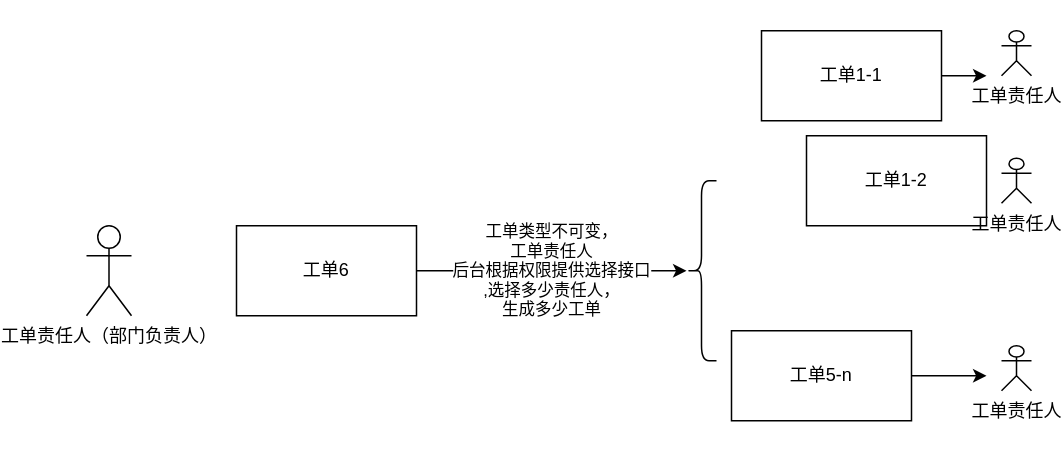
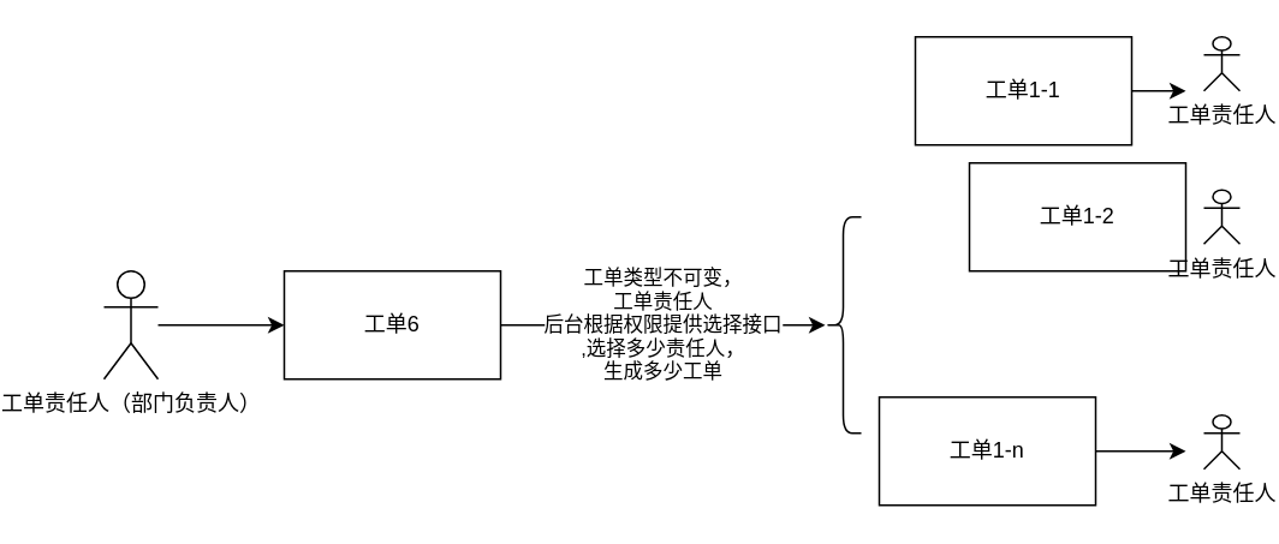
  <mxCell id="0" />
  <mxCell id="1" parent="0" />
+ <mxCell id="2" value="" style="edgeStyle=orthogonalEdgeStyle;rounded=0;orthogonalLoop=1;jettySize=auto;html=1;" edge="1" parent="1" source="3" target="5"><mxGeometry relative="1" as="geometry" /></mxCell>
  <mxCell id="3" value="工单责任人（部门负责人）" style="shape=umlActor;verticalLabelPosition=bottom;verticalAlign=top;html=1;outlineConnect=0;" vertex="1" parent="1"><mxGeometry x="20" y="150" width="30" height="60" as="geometry" /></mxCell>
  <mxCell id="4" value="&lt;div&gt;工单类型不可变，&lt;/div&gt;&lt;div&gt;工单责任人&lt;/div&gt;&lt;div&gt;后台根据权限提供选择接口&lt;br&gt;&lt;/div&gt;&lt;div&gt;,选择多少责任人，&lt;/div&gt;&lt;div&gt;生成多少工单&lt;/div&gt;" style="edgeStyle=orthogonalEdgeStyle;rounded=0;orthogonalLoop=1;jettySize=auto;html=1;" edge="1" parent="1" source="5" target="6"><mxGeometry relative="1" as="geometry" /></mxCell>
  <mxCell id="5" value="工单6" style="rounded=0;whiteSpace=wrap;html=1;" vertex="1" parent="1"><mxGeometry x="120" y="150" width="120" height="60" as="geometry" /></mxCell>
  <mxCell id="6" value="" style="shape=curlyBracket;whiteSpace=wrap;html=1;rounded=1;" vertex="1" parent="1"><mxGeometry x="420" y="120" width="20" height="120" as="geometry" /></mxCell>
  <mxCell id="7" style="edgeStyle=orthogonalEdgeStyle;rounded=0;orthogonalLoop=1;jettySize=auto;html=1;exitX=1;exitY=0.5;exitDx=0;exitDy=0;" edge="1" parent="1" source="8"><mxGeometry relative="1" as="geometry"><mxPoint x="620" y="50" as="targetPoint" /></mxGeometry></mxCell>
  <mxCell id="8" value="工单1-1" style="rounded=0;whiteSpace=wrap;html=1;" vertex="1" parent="1"><mxGeometry x="470" y="20" width="120" height="60" as="geometry" /></mxCell>
  <mxCell id="9" style="edgeStyle=orthogonalEdgeStyle;rounded=0;orthogonalLoop=1;jettySize=auto;html=1;exitX=1;exitY=0.5;exitDx=0;exitDy=0;" edge="1" parent="1" source="10"><mxGeometry relative="1" as="geometry"><mxPoint x="620" y="120" as="targetPoint" /></mxGeometry></mxCell>
  <mxCell id="10" value="工单1-2" style="rounded=0;whiteSpace=wrap;html=1;" vertex="1" parent="1"><mxGeometry x="500" y="90" width="120" height="60" as="geometry" /></mxCell>
  <mxCell id="11" style="edgeStyle=orthogonalEdgeStyle;rounded=0;orthogonalLoop=1;jettySize=auto;html=1;exitX=1;exitY=0.5;exitDx=0;exitDy=0;" edge="1" parent="1" source="12"><mxGeometry relative="1" as="geometry"><mxPoint x="620" y="250" as="targetPoint" /></mxGeometry></mxCell>
- <mxCell id="12" value="工单5-n" style="rounded=0;whiteSpace=wrap;html=1;" vertex="1" parent="1"><mxGeometry x="450" y="220" width="120" height="60" as="geometry" /></mxCell>
+ <mxCell id="12" value="工单1-n" style="rounded=0;whiteSpace=wrap;html=1;" vertex="1" parent="1"><mxGeometry x="450" y="220" width="120" height="60" as="geometry" /></mxCell>
  <mxCell id="13" value="工单责任人" style="shape=umlActor;verticalLabelPosition=bottom;verticalAlign=top;html=1;outlineConnect=0;" vertex="1" parent="1"><mxGeometry x="630" y="105" width="20" height="30" as="geometry" /></mxCell>
  <mxCell id="14" value="工单责任人" style="shape=umlActor;verticalLabelPosition=bottom;verticalAlign=top;html=1;outlineConnect=0;" vertex="1" parent="1"><mxGeometry x="630" y="20" width="20" height="30" as="geometry" /></mxCell>
  <mxCell id="15" value="工单责任人" style="shape=umlActor;verticalLabelPosition=bottom;verticalAlign=top;html=1;outlineConnect=0;" vertex="1" parent="1"><mxGeometry x="630" y="230" width="20" height="30" as="geometry" /></mxCell>
